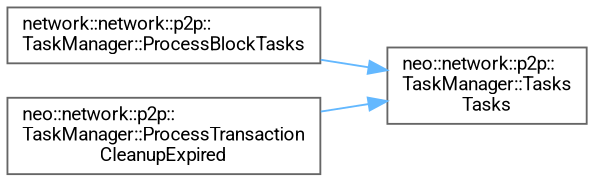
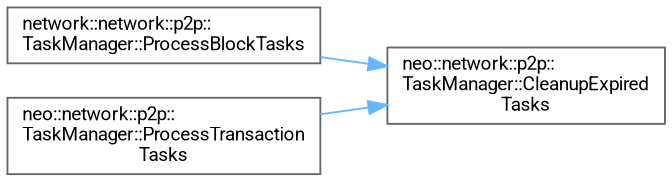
  digraph {
    fontname=Roboto
    rankdir=LR
    node [color=grey40 fillcolor=white fontname=Roboto fontsize=10 shape=box style=filled]
    edge [color=steelblue1 fontname=Roboto fontsize=10 labelfontname=Helvetica labelfontsize=10 style=solid]
    n1 [height=0.2 label="network::network::p2p::\lTaskManager::ProcessBlockTasks" width=0.4]
-   n2 [height=0.2 label="neo::network::p2p::\lTaskManager::Tasks\lTasks" width=0.4]
-   n3 [height=0.2 label="neo::network::p2p::\lTaskManager::ProcessTransaction\lCleanupExpired" width=0.4]
+   n2 [height=0.2 label="neo::network::p2p::\lTaskManager::CleanupExpired\lTasks" width=0.4]
+   n3 [height=0.2 label="neo::network::p2p::\lTaskManager::ProcessTransaction\lTasks" width=0.4]
    n1 -> n2
    n3 -> n2
  }
